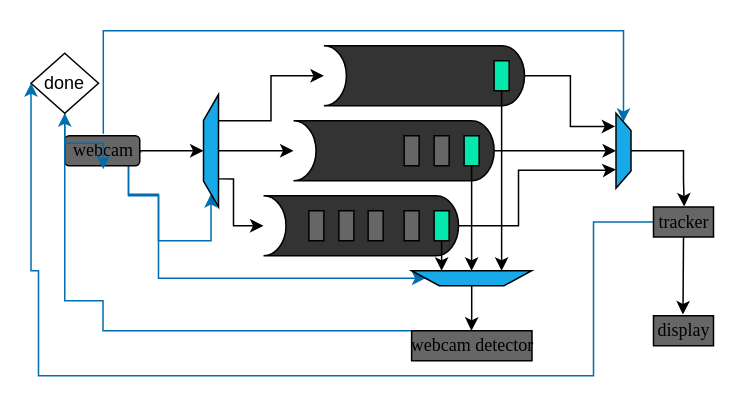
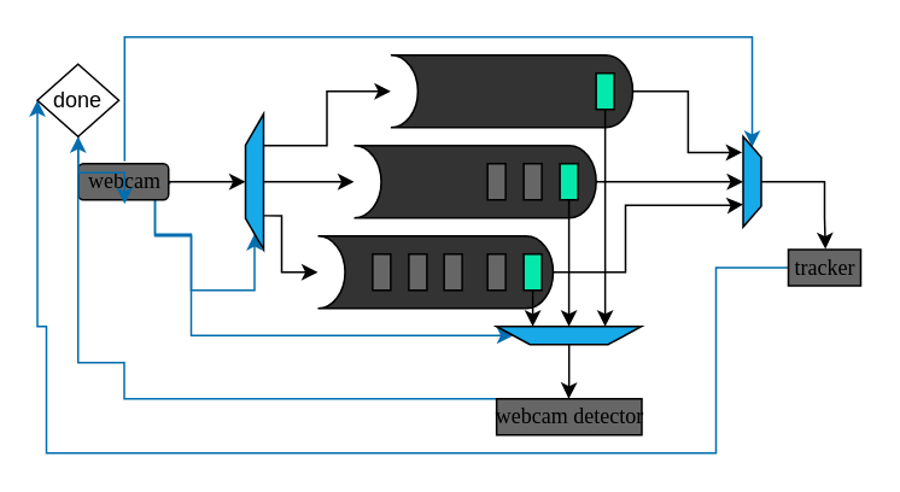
  <mxCell id="0" />
  <mxCell id="1" parent="0" />
  <mxCell id="2" value="" style="shape=cylinder3;whiteSpace=wrap;html=1;boundedLbl=1;backgroundOutline=1;size=15;lid=0;rounded=0;fontSize=9;strokeColor=default;fillColor=#333333;direction=north;sketch=0;shadow=0;" parent="1" vertex="1"><mxGeometry x="175" y="130" width="130" height="40" as="geometry" /></mxCell>
  <mxCell id="3" style="edgeStyle=orthogonalEdgeStyle;rounded=0;orthogonalLoop=1;jettySize=auto;html=1;fontSize=9;endArrow=classic;endFill=1;entryX=0;entryY=0.5;entryDx=0;entryDy=0;exitX=1.022;exitY=0.539;exitDx=0;exitDy=0;exitPerimeter=0;fillColor=#1ba1e2;strokeColor=#006EAF;" parent="1" source="6" target="30" edge="1"><mxGeometry relative="1" as="geometry"><mxPoint x="91.25" y="150" as="targetPoint" /><Array as="points"><mxPoint x="85" y="101" /><mxPoint x="85" y="129" /><mxPoint x="105" y="129" /><mxPoint x="105" y="160" /><mxPoint x="140" y="160" /></Array></mxGeometry></mxCell>
  <mxCell id="4" style="edgeStyle=orthogonalEdgeStyle;rounded=0;orthogonalLoop=1;jettySize=auto;html=1;entryX=0;entryY=0.5;entryDx=0;entryDy=0;fillColor=#1ba1e2;strokeColor=#006EAF;exitX=0.514;exitY=-0.067;exitDx=0;exitDy=0;exitPerimeter=0;" parent="1" source="6" target="25" edge="1"><mxGeometry relative="1" as="geometry"><Array as="points"><mxPoint x="68" y="20" /><mxPoint x="415" y="20" /></Array></mxGeometry></mxCell>
  <mxCell id="5" style="edgeStyle=orthogonalEdgeStyle;rounded=0;orthogonalLoop=1;jettySize=auto;html=1;entryX=0;entryY=0.5;entryDx=0;entryDy=0;fillColor=#1ba1e2;strokeColor=#006EAF;" parent="1" source="6" target="32" edge="1"><mxGeometry relative="1" as="geometry"><Array as="points"><mxPoint x="85" y="130" /><mxPoint x="105" y="130" /><mxPoint x="105" y="185" /></Array></mxGeometry></mxCell>
  <mxCell id="6" value="webcam" style="html=1;points=[];shadow=0;comic=0;labelBackgroundColor=none;strokeWidth=1;fontFamily=Verdana;fontSize=12;align=center;fillColor=#666666;rounded=1;" parent="1" vertex="1"><mxGeometry x="42.5" y="90" width="50" height="20" as="geometry" /></mxCell>
  <mxCell id="7" value="" style="html=1;points=[];perimeter=orthogonalPerimeter;rounded=0;shadow=0;comic=0;labelBackgroundColor=none;strokeWidth=1;fontFamily=Verdana;fontSize=12;align=center;fillColor=#666666;" parent="1" vertex="1"><mxGeometry x="205.25" y="140" width="10" height="20" as="geometry" /></mxCell>
  <mxCell id="8" value="" style="html=1;points=[];perimeter=orthogonalPerimeter;rounded=0;shadow=0;comic=0;labelBackgroundColor=none;strokeWidth=1;fontFamily=Verdana;fontSize=12;align=center;fillColor=#666666;" parent="1" vertex="1"><mxGeometry x="225.25" y="140" width="10" height="20" as="geometry" /></mxCell>
  <mxCell id="9" value="" style="html=1;points=[];perimeter=orthogonalPerimeter;rounded=0;shadow=0;comic=0;labelBackgroundColor=none;strokeWidth=1;fontFamily=Verdana;fontSize=12;align=center;fillColor=#666666;" parent="1" vertex="1"><mxGeometry x="244.75" y="140" width="10" height="20" as="geometry" /></mxCell>
  <mxCell id="10" value="" style="html=1;points=[];perimeter=orthogonalPerimeter;rounded=0;shadow=0;comic=0;labelBackgroundColor=none;strokeWidth=1;fontFamily=Verdana;fontSize=12;align=center;fillColor=#666666;" parent="1" vertex="1"><mxGeometry x="268.75" y="140" width="10" height="20" as="geometry" /></mxCell>
  <mxCell id="11" style="edgeStyle=orthogonalEdgeStyle;rounded=0;orthogonalLoop=1;jettySize=auto;html=1;fontSize=9;endArrow=classic;endFill=1;entryX=0.25;entryY=0;entryDx=0;entryDy=0;" parent="1" source="12" target="32" edge="1"><mxGeometry relative="1" as="geometry"><mxPoint x="290" y="200" as="targetPoint" /><Array as="points"><mxPoint x="294" y="160" /><mxPoint x="294" y="160" /></Array></mxGeometry></mxCell>
  <mxCell id="12" value="" style="html=1;points=[];perimeter=orthogonalPerimeter;rounded=0;shadow=0;comic=0;labelBackgroundColor=none;strokeWidth=1;fontFamily=Verdana;fontSize=12;align=center;fillColor=#05E8AB;" parent="1" vertex="1"><mxGeometry x="288.75" y="140" width="10" height="20" as="geometry" /></mxCell>
  <mxCell id="13" style="edgeStyle=orthogonalEdgeStyle;rounded=0;jumpStyle=arc;orthogonalLoop=1;jettySize=auto;html=1;fontSize=9;endArrow=classic;endFill=1;entryX=0.5;entryY=1;entryDx=0;entryDy=0;fillColor=#1ba1e2;strokeColor=#006EAF;" parent="1" source="14" target="39" edge="1"><mxGeometry relative="1" as="geometry"><mxPoint x="305" y="250" as="targetPoint" /><Array as="points"><mxPoint x="68" y="220" /><mxPoint x="68" y="200" /></Array></mxGeometry></mxCell>
  <mxCell id="14" value="webcam detector" style="html=1;points=[];perimeter=orthogonalPerimeter;rounded=0;shadow=0;comic=0;labelBackgroundColor=none;strokeWidth=1;fontFamily=Verdana;fontSize=12;align=center;fillColor=#666666;" parent="1" vertex="1"><mxGeometry x="273.75" y="220" width="80.25" height="20" as="geometry" /></mxCell>
  <mxCell id="15" style="edgeStyle=orthogonalEdgeStyle;rounded=0;orthogonalLoop=1;jettySize=auto;html=1;entryX=0.75;entryY=1;entryDx=0;entryDy=0;fontSize=9;endArrow=classic;endFill=1;" parent="1" source="2" target="25" edge="1"><mxGeometry relative="1" as="geometry"><Array as="points"><mxPoint x="345" y="150" /><mxPoint x="345" y="113" /><mxPoint x="404" y="113" /></Array></mxGeometry></mxCell>
  <mxCell id="16" style="edgeStyle=orthogonalEdgeStyle;rounded=0;orthogonalLoop=1;jettySize=auto;html=1;entryX=0.5;entryY=0;entryDx=0;entryDy=0;entryPerimeter=0;fontSize=9;endArrow=classic;endFill=1;exitX=0.25;exitY=1;exitDx=0;exitDy=0;" parent="1" source="30" target="2" edge="1"><mxGeometry relative="1" as="geometry"><mxPoint x="151.25" y="150" as="sourcePoint" /><Array as="points"><mxPoint x="155" y="119" /><mxPoint x="155" y="150" /></Array></mxGeometry></mxCell>
  <mxCell id="17" style="edgeStyle=orthogonalEdgeStyle;rounded=0;orthogonalLoop=1;jettySize=auto;html=1;fontSize=9;endArrow=classic;endFill=1;entryX=0.5;entryY=0;entryDx=0;entryDy=0;entryPerimeter=0;exitX=0.5;exitY=1;exitDx=0;exitDy=0;" parent="1" source="30" target="19" edge="1"><mxGeometry relative="1" as="geometry"><mxPoint x="126.25" y="70" as="targetPoint" /><mxPoint x="126.32" y="125" as="sourcePoint" /><Array as="points" /></mxGeometry></mxCell>
  <mxCell id="18" style="edgeStyle=orthogonalEdgeStyle;rounded=0;orthogonalLoop=1;jettySize=auto;html=1;entryX=0.5;entryY=1;entryDx=0;entryDy=0;" parent="1" source="19" target="25" edge="1"><mxGeometry relative="1" as="geometry" /></mxCell>
  <mxCell id="19" value="" style="shape=cylinder3;whiteSpace=wrap;html=1;boundedLbl=1;backgroundOutline=1;size=15;lid=0;rounded=0;fontSize=9;strokeColor=default;fillColor=#333333;direction=north;sketch=0;shadow=0;" parent="1" vertex="1"><mxGeometry x="195" y="80" width="133.75" height="40" as="geometry" /></mxCell>
  <mxCell id="20" style="edgeStyle=orthogonalEdgeStyle;rounded=0;orthogonalLoop=1;jettySize=auto;html=1;entryX=0.5;entryY=0;entryDx=0;entryDy=0;" parent="1" source="21" target="32" edge="1"><mxGeometry relative="1" as="geometry" /></mxCell>
  <mxCell id="21" value="" style="html=1;points=[];perimeter=orthogonalPerimeter;rounded=0;shadow=0;comic=0;labelBackgroundColor=none;strokeWidth=1;fontFamily=Verdana;fontSize=12;align=center;fillColor=#05E8AB;" parent="1" vertex="1"><mxGeometry x="308.75" y="90" width="10" height="20" as="geometry" /></mxCell>
  <mxCell id="22" value="" style="html=1;points=[];perimeter=orthogonalPerimeter;rounded=0;shadow=0;comic=0;labelBackgroundColor=none;strokeWidth=1;fontFamily=Verdana;fontSize=12;align=center;fillColor=#666666;" parent="1" vertex="1"><mxGeometry x="288.75" y="90" width="10" height="20" as="geometry" /></mxCell>
  <mxCell id="23" value="" style="html=1;points=[];perimeter=orthogonalPerimeter;rounded=0;shadow=0;comic=0;labelBackgroundColor=none;strokeWidth=1;fontFamily=Verdana;fontSize=12;align=center;fillColor=#666666;" parent="1" vertex="1"><mxGeometry x="268.75" y="90" width="10" height="20" as="geometry" /></mxCell>
  <mxCell id="24" style="edgeStyle=orthogonalEdgeStyle;rounded=0;orthogonalLoop=1;jettySize=auto;html=1;entryX=0.512;entryY=-0.017;entryDx=0;entryDy=0;entryPerimeter=0;fontSize=9;endArrow=classic;endFill=1;" parent="1" source="25" target="28" edge="1"><mxGeometry relative="1" as="geometry"><Array as="points"><mxPoint x="455" y="100" /><mxPoint x="455" y="120" /></Array></mxGeometry></mxCell>
  <mxCell id="25" value="" style="verticalLabelPosition=middle;verticalAlign=middle;html=1;shape=trapezoid;perimeter=trapezoidPerimeter;whiteSpace=wrap;size=0.23;arcSize=10;flipV=1;labelPosition=center;align=center;rounded=0;shadow=0;sketch=0;fontSize=9;strokeColor=default;fillColor=#17A9E8;direction=south;" parent="1" vertex="1"><mxGeometry x="410" y="75" width="10" height="50" as="geometry" /></mxCell>
- <mxCell id="26" style="edgeStyle=orthogonalEdgeStyle;rounded=0;jumpStyle=arc;orthogonalLoop=1;jettySize=auto;html=1;fontSize=9;endArrow=classic;endFill=1;entryX=0.49;entryY=-0.04;entryDx=0;entryDy=0;entryPerimeter=0;" parent="1" source="28" target="33" edge="1"><mxGeometry relative="1" as="geometry"><mxPoint x="405" y="130" as="targetPoint" /></mxGeometry></mxCell>
  <mxCell id="27" style="edgeStyle=orthogonalEdgeStyle;rounded=0;orthogonalLoop=1;jettySize=auto;html=1;entryX=0;entryY=0.5;entryDx=0;entryDy=0;fillColor=#1ba1e2;strokeColor=#006EAF;" parent="1" source="28" target="39" edge="1"><mxGeometry relative="1" as="geometry"><Array as="points"><mxPoint x="395" y="148" /><mxPoint x="395" y="250" /><mxPoint x="25" y="250" /><mxPoint x="25" y="180" /></Array></mxGeometry></mxCell>
  <mxCell id="28" value="tracker" style="html=1;points=[];perimeter=orthogonalPerimeter;rounded=0;shadow=0;comic=0;labelBackgroundColor=none;strokeWidth=1;fontFamily=Verdana;fontSize=12;align=center;fillColor=#666666;" parent="1" vertex="1"><mxGeometry x="435" y="137.5" width="40" height="20" as="geometry" /></mxCell>
  <mxCell id="29" style="edgeStyle=orthogonalEdgeStyle;rounded=0;orthogonalLoop=1;jettySize=auto;html=1;entryX=0.5;entryY=0;entryDx=0;entryDy=0;entryPerimeter=0;" parent="1" source="30" target="35" edge="1"><mxGeometry relative="1" as="geometry"><Array as="points"><mxPoint x="180" y="80" /><mxPoint x="180" y="50" /></Array></mxGeometry></mxCell>
  <mxCell id="30" value="" style="verticalLabelPosition=middle;verticalAlign=middle;html=1;shape=trapezoid;perimeter=trapezoidPerimeter;whiteSpace=wrap;size=0.23;arcSize=10;flipV=1;labelPosition=center;align=center;rounded=0;shadow=0;sketch=0;fontSize=9;strokeColor=default;fillColor=#17A9E8;direction=north;" parent="1" vertex="1"><mxGeometry x="135" y="62.5" width="10" height="75" as="geometry" /></mxCell>
  <mxCell id="31" style="edgeStyle=orthogonalEdgeStyle;rounded=0;orthogonalLoop=1;jettySize=auto;html=1;entryX=0.497;entryY=0;entryDx=0;entryDy=0;entryPerimeter=0;" edge="1" parent="1" source="32" target="14"><mxGeometry relative="1" as="geometry" /></mxCell>
  <mxCell id="32" value="" style="verticalLabelPosition=middle;verticalAlign=middle;html=1;shape=trapezoid;perimeter=trapezoidPerimeter;whiteSpace=wrap;size=0.23;arcSize=10;flipV=1;labelPosition=center;align=center;rounded=0;shadow=0;sketch=0;fontSize=9;strokeColor=default;fillColor=#17A9E8;direction=east;" parent="1" vertex="1"><mxGeometry x="273.75" y="180" width="80" height="10" as="geometry" /></mxCell>
- <mxCell id="33" value="display" style="html=1;points=[];perimeter=orthogonalPerimeter;rounded=0;shadow=0;comic=0;labelBackgroundColor=none;strokeWidth=1;fontFamily=Verdana;fontSize=12;align=center;fillColor=#666666;" parent="1" vertex="1"><mxGeometry x="435" y="210" width="40" height="20" as="geometry" /></mxCell>
  <mxCell id="34" style="edgeStyle=orthogonalEdgeStyle;rounded=0;orthogonalLoop=1;jettySize=auto;html=1;entryX=0.824;entryY=1.053;entryDx=0;entryDy=0;entryPerimeter=0;" parent="1" source="35" target="25" edge="1"><mxGeometry relative="1" as="geometry" /></mxCell>
  <mxCell id="35" value="" style="shape=cylinder3;whiteSpace=wrap;html=1;boundedLbl=1;backgroundOutline=1;size=15;lid=0;rounded=0;fontSize=9;strokeColor=default;fillColor=#333333;direction=north;sketch=0;shadow=0;" parent="1" vertex="1"><mxGeometry x="215.25" y="30" width="133.75" height="40" as="geometry" /></mxCell>
  <mxCell id="36" style="edgeStyle=orthogonalEdgeStyle;rounded=0;orthogonalLoop=1;jettySize=auto;html=1;entryX=0.75;entryY=0;entryDx=0;entryDy=0;" parent="1" source="37" target="32" edge="1"><mxGeometry relative="1" as="geometry" /></mxCell>
  <mxCell id="37" value="" style="html=1;points=[];perimeter=orthogonalPerimeter;rounded=0;shadow=0;comic=0;labelBackgroundColor=none;strokeWidth=1;fontFamily=Verdana;fontSize=12;align=center;fillColor=#05E8AB;" parent="1" vertex="1"><mxGeometry x="328.75" y="40" width="10" height="20" as="geometry" /></mxCell>
  <mxCell id="38" style="edgeStyle=orthogonalEdgeStyle;rounded=0;orthogonalLoop=1;jettySize=auto;html=1;entryX=0.513;entryY=1.115;entryDx=0;entryDy=0;entryPerimeter=0;fillColor=#1ba1e2;strokeColor=#006EAF;" parent="1" source="39" target="6" edge="1"><mxGeometry relative="1" as="geometry" /></mxCell>
  <mxCell id="39" value="done" style="rhombus;whiteSpace=wrap;html=1;" parent="1" vertex="1"><mxGeometry x="20" y="35" width="45" height="40" as="geometry" /></mxCell>
  <mxCell id="40" style="edgeStyle=orthogonalEdgeStyle;rounded=0;orthogonalLoop=1;jettySize=auto;html=1;entryX=0.5;entryY=0;entryDx=0;entryDy=0;" parent="1" source="6" target="30" edge="1"><mxGeometry relative="1" as="geometry"><Array as="points" /></mxGeometry></mxCell>
